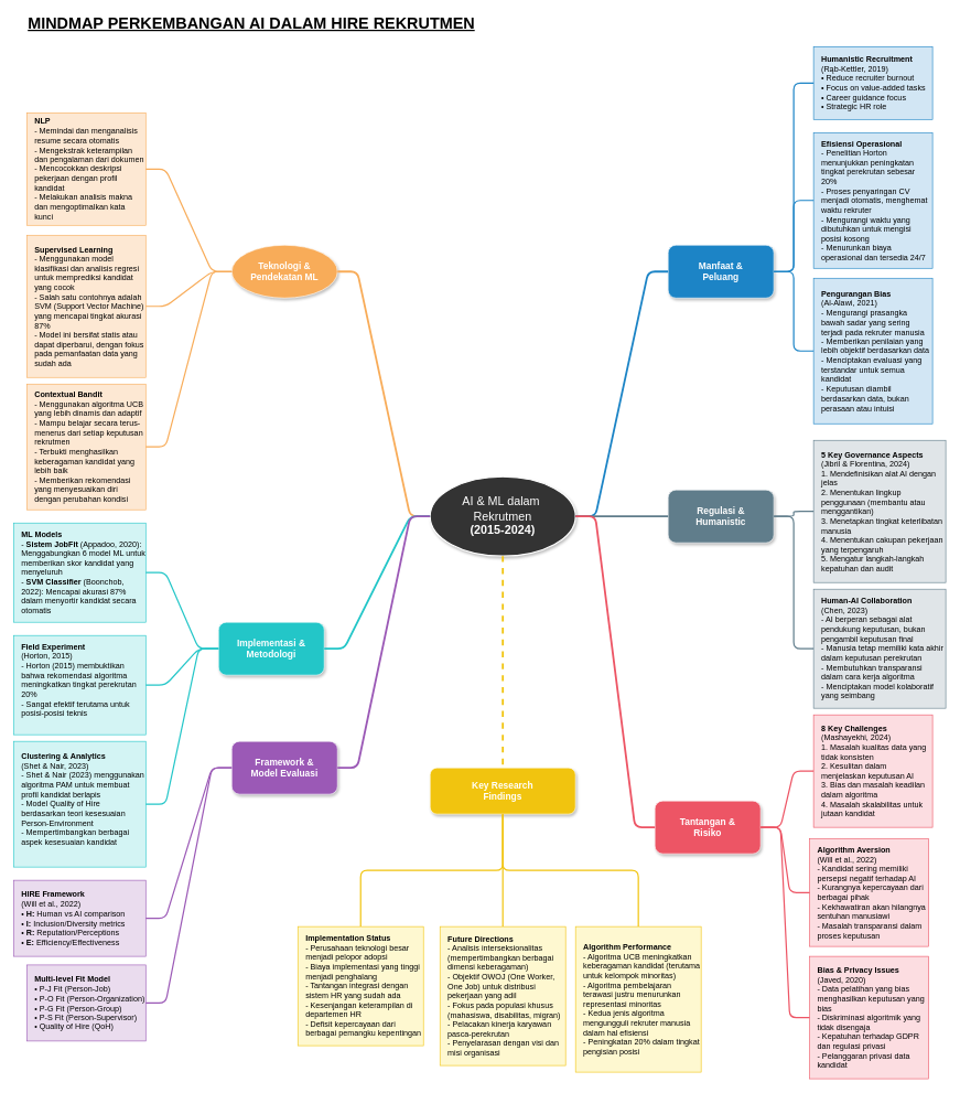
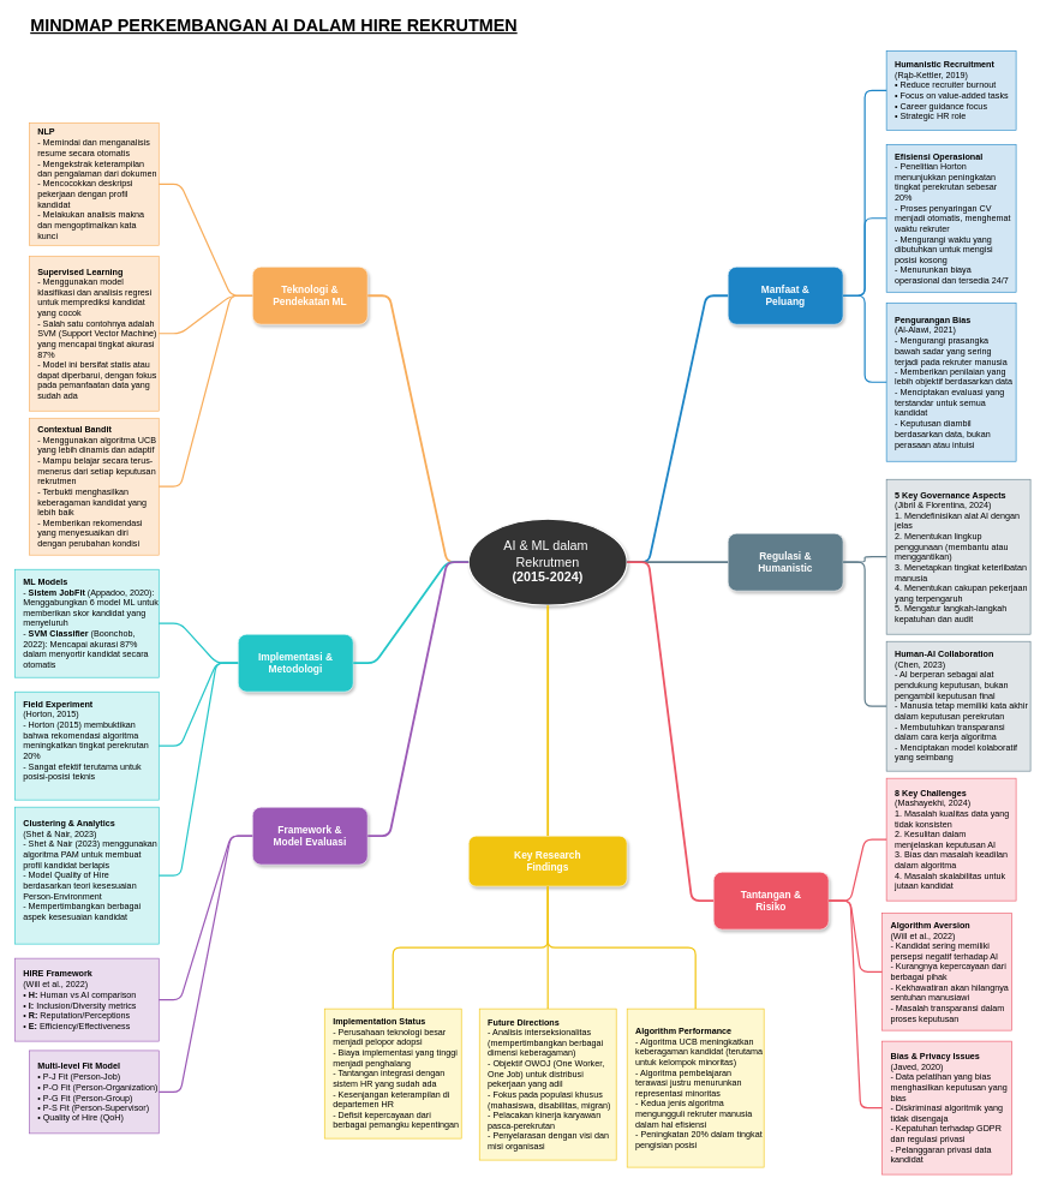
  <mxCell id="0" />
  <mxCell id="1" parent="0" />
  <mxCell id="2" value="AI &amp;amp; ML dalam&amp;nbsp;&lt;div&gt;Rekrutmen&lt;br&gt;&lt;b&gt;(2015-2024)&lt;/b&gt;&lt;/div&gt;" style="ellipse;whiteSpace=wrap;html=1;fillColor=#333333;strokeColor=#ffffff;strokeWidth=2;fontColor=#ffffff;fontSize=18;fontStyle=0;fontFamily=Arial;shadow=1;" vertex="1" parent="1"><mxGeometry x="650" y="720" width="220" height="120" as="geometry" /></mxCell>
- <mxCell id="3" value="&lt;b&gt;Teknologi &amp;amp;&lt;br&gt;Pendekatan ML&lt;/b&gt;" style="ellipse;whiteSpace=wrap;html=1;fillColor=#F8AC59;strokeColor=#ffffff;fontFamily=Arial;fontSize=14;fontColor=#FFFFFF;shadow=1;" vertex="1" parent="1"><mxGeometry x="350" y="370" width="160" height="80" as="geometry" /></mxCell>
+ <mxCell id="3" value="&lt;b&gt;Teknologi &amp;amp;&lt;br&gt;Pendekatan ML&lt;/b&gt;" style="rounded=1;whiteSpace=wrap;html=1;fillColor=#F8AC59;strokeColor=#ffffff;fontFamily=Arial;fontSize=14;fontColor=#FFFFFF;shadow=1;" vertex="1" parent="1"><mxGeometry x="350" y="370" width="160" height="80" as="geometry" /></mxCell>
  <mxCell id="4" style="edgeStyle=entityRelationEdgeStyle;endArrow=none;html=1;strokeWidth=3;strokeColor=#F8AC59;rounded=1;" edge="1" parent="1" source="2" target="3"><mxGeometry relative="1" as="geometry" /></mxCell>
  <mxCell id="5" value="&lt;div style=&quot;&quot;&gt;&lt;b&gt;Supervised Learning&lt;/b&gt;&lt;/div&gt;&lt;div style=&quot;&quot;&gt;- Menggunakan model klasifikasi dan analisis regresi untuk memprediksi kandidat yang cocok&lt;/div&gt;&lt;div style=&quot;&quot;&gt;- Salah satu contohnya adalah SVM (Support Vector Machine) yang mencapai tingkat akurasi 87%&lt;/div&gt;&lt;div style=&quot;&quot;&gt;- Model ini bersifat statis atau dapat diperbarui, dengan fokus pada pemanfaatan data yang sudah ada&lt;/div&gt;" style="rounded=0;whiteSpace=wrap;html=1;fillColor=#FDE8D3;strokeColor=#F8AC59;fontFamily=Arial;fontSize=12;align=left;spacingLeft=10;shadow=0;" vertex="1" parent="1"><mxGeometry x="40" y="355" width="180" height="215" as="geometry" /></mxCell>
  <mxCell id="6" style="edgeStyle=entityRelationEdgeStyle;endArrow=none;html=1;strokeWidth=2;strokeColor=#F8AC59;rounded=1;" edge="1" parent="1" source="3" target="5"><mxGeometry relative="1" as="geometry" /></mxCell>
  <mxCell id="7" value="&lt;b&gt;Contextual Bandit&lt;/b&gt;&lt;br&gt;&lt;div&gt;- Menggunakan algoritma UCB yang lebih dinamis dan adaptif&lt;/div&gt;&lt;div&gt;- Mampu belajar secara terus-menerus dari setiap keputusan rekrutmen&lt;/div&gt;&lt;div&gt;- Terbukti menghasilkan keberagaman kandidat yang lebih baik&lt;/div&gt;&lt;div&gt;- Memberikan rekomendasi yang menyesuaikan diri dengan perubahan kondisi&lt;/div&gt;" style="rounded=0;whiteSpace=wrap;html=1;fillColor=#FDE8D3;strokeColor=#F8AC59;fontFamily=Arial;fontSize=12;align=left;spacingLeft=10;" vertex="1" parent="1"><mxGeometry x="40" y="580" width="180" height="190" as="geometry" /></mxCell>
  <mxCell id="8" style="edgeStyle=entityRelationEdgeStyle;endArrow=none;html=1;strokeWidth=2;strokeColor=#F8AC59;rounded=1;" edge="1" parent="1" source="3" target="7"><mxGeometry relative="1" as="geometry" /></mxCell>
  <mxCell id="9" value="&lt;div&gt;&lt;b&gt;NLP&lt;/b&gt;&lt;/div&gt;&lt;div&gt;- Memindai dan menganalisis resume secara otomatis&lt;/div&gt;&lt;div&gt;- Mengekstrak keterampilan dan pengalaman dari dokumen&lt;/div&gt;&lt;div&gt;- Mencocokkan deskripsi pekerjaan dengan profil kandidat&lt;/div&gt;&lt;div&gt;- Melakukan analisis makna dan mengoptimalkan kata kunci&lt;/div&gt;" style="rounded=0;whiteSpace=wrap;html=1;fillColor=#FDE8D3;strokeColor=#F8AC59;fontFamily=Arial;fontSize=12;align=left;spacingLeft=10;" vertex="1" parent="1"><mxGeometry x="40" y="170" width="180" height="170" as="geometry" /></mxCell>
  <mxCell id="10" style="edgeStyle=entityRelationEdgeStyle;endArrow=none;html=1;strokeWidth=2;strokeColor=#F8AC59;rounded=1;" edge="1" parent="1" source="3" target="9"><mxGeometry relative="1" as="geometry" /></mxCell>
  <mxCell id="11" value="&lt;b&gt;Manfaat &amp;amp;&lt;br&gt;Peluang&lt;/b&gt;" style="rounded=1;whiteSpace=wrap;html=1;fillColor=#1C84C6;strokeColor=#ffffff;fontFamily=Arial;fontSize=14;fontColor=#FFFFFF;shadow=1;" vertex="1" parent="1"><mxGeometry x="1010" y="370" width="160" height="80" as="geometry" /></mxCell>
  <mxCell id="12" style="edgeStyle=entityRelationEdgeStyle;endArrow=none;html=1;strokeWidth=3;strokeColor=#1C84C6;rounded=1;" edge="1" parent="1" source="2" target="11"><mxGeometry relative="1" as="geometry" /></mxCell>
  <mxCell id="13" value="&lt;b&gt;Efisiensi Operasional&lt;/b&gt;&lt;br&gt;&lt;div&gt;- Penelitian Horton menunjukkan peningkatan tingkat perekrutan sebesar 20%&lt;/div&gt;&lt;div&gt;- Proses penyaringan CV menjadi otomatis, menghemat waktu rekruter&lt;/div&gt;&lt;div&gt;- Mengurangi waktu yang dibutuhkan untuk mengisi posisi kosong&lt;/div&gt;&lt;div&gt;- Menurunkan biaya operasional dan tersedia 24/7&lt;/div&gt;" style="rounded=0;whiteSpace=wrap;html=1;fillColor=#D2E6F4;strokeColor=#1C84C6;fontFamily=Arial;fontSize=12;align=left;spacingLeft=10;" vertex="1" parent="1"><mxGeometry x="1230" y="200" width="180" height="205" as="geometry" /></mxCell>
  <mxCell id="14" style="edgeStyle=entityRelationEdgeStyle;endArrow=none;html=1;strokeWidth=2;strokeColor=#1C84C6;rounded=1;" edge="1" parent="1" source="11" target="13"><mxGeometry relative="1" as="geometry" /></mxCell>
  <mxCell id="15" value="&lt;b&gt;Pengurangan Bias&lt;/b&gt;&lt;br&gt;(Al-Alawi, 2021)&lt;br&gt;&lt;div&gt;- Mengurangi prasangka bawah sadar yang sering terjadi pada rekruter manusia&lt;/div&gt;&lt;div&gt;- Memberikan penilaian yang lebih objektif berdasarkan data&lt;/div&gt;&lt;div&gt;- Menciptakan evaluasi yang terstandar untuk semua kandidat&lt;/div&gt;&lt;div&gt;- Keputusan diambil berdasarkan data, bukan perasaan atau intuisi&lt;/div&gt;" style="rounded=0;whiteSpace=wrap;html=1;fillColor=#D2E6F4;strokeColor=#1C84C6;fontFamily=Arial;fontSize=12;align=left;spacingLeft=10;" vertex="1" parent="1"><mxGeometry x="1230" y="420" width="180" height="220" as="geometry" /></mxCell>
  <mxCell id="16" style="edgeStyle=entityRelationEdgeStyle;endArrow=none;html=1;strokeWidth=2;strokeColor=#1C84C6;rounded=1;" edge="1" parent="1" source="11" target="15"><mxGeometry relative="1" as="geometry" /></mxCell>
  <mxCell id="17" value="&lt;b&gt;Humanistic Recruitment&lt;/b&gt;&lt;br&gt;(Rąb-Kettler, 2019)&lt;br&gt;• Reduce recruiter burnout&lt;br&gt;• Focus on value-added tasks&lt;br&gt;• Career guidance focus&lt;br&gt;• Strategic HR role" style="rounded=0;whiteSpace=wrap;html=1;fillColor=#D2E6F4;strokeColor=#1C84C6;fontFamily=Arial;fontSize=12;align=left;spacingLeft=10;" vertex="1" parent="1"><mxGeometry x="1230" y="70" width="180" height="110" as="geometry" /></mxCell>
  <mxCell id="18" style="edgeStyle=entityRelationEdgeStyle;endArrow=none;html=1;strokeWidth=2;strokeColor=#1C84C6;rounded=1;" edge="1" parent="1" source="11" target="17"><mxGeometry relative="1" as="geometry" /></mxCell>
- <mxCell id="19" value="&lt;b&gt;Implementasi &amp;amp;&lt;br&gt;Metodologi&lt;/b&gt;" style="rounded=1;whiteSpace=wrap;html=1;fillColor=#23C6C8;strokeColor=#ffffff;fontFamily=Arial;fontSize=14;fontColor=#FFFFFF;shadow=1;" vertex="1" parent="1"><mxGeometry x="330" y="940" width="160" height="80" as="geometry" /></mxCell>
+ <mxCell id="19" value="&lt;b&gt;Implementasi &amp;amp;&lt;br&gt;Metodologi&lt;/b&gt;" style="rounded=1;whiteSpace=wrap;html=1;fillColor=#23C6C8;strokeColor=#ffffff;fontFamily=Arial;fontSize=14;fontColor=#FFFFFF;shadow=1;" vertex="1" parent="1"><mxGeometry x="330" y="880" width="160" height="80" as="geometry" /></mxCell>
  <mxCell id="20" style="edgeStyle=entityRelationEdgeStyle;endArrow=none;html=1;strokeWidth=3;strokeColor=#23C6C8;rounded=1;" edge="1" parent="1" source="2" target="19"><mxGeometry relative="1" as="geometry" /></mxCell>
  <mxCell id="21" value="&lt;b&gt;Field Experiment&lt;/b&gt;&lt;br&gt;(Horton, 2015)&lt;br&gt;&lt;div&gt;- Horton (2015) membuktikan bahwa rekomendasi algoritma meningkatkan tingkat perekrutan 20%&lt;/div&gt;&lt;div&gt;- Sangat efektif terutama untuk posisi-posisi teknis&lt;/div&gt;&lt;div&gt;&lt;br&gt;&lt;/div&gt;" style="rounded=0;whiteSpace=wrap;html=1;fillColor=#D3F4F4;strokeColor=#23C6C8;fontFamily=Arial;fontSize=12;align=left;spacingLeft=10;" vertex="1" parent="1"><mxGeometry x="20" y="960" width="200" height="150" as="geometry" /></mxCell>
  <mxCell id="22" style="edgeStyle=entityRelationEdgeStyle;endArrow=none;html=1;strokeWidth=2;strokeColor=#23C6C8;rounded=1;" edge="1" parent="1" source="19" target="21"><mxGeometry relative="1" as="geometry" /></mxCell>
  <mxCell id="23" value="&lt;b&gt;ML Models&lt;/b&gt;&lt;br&gt;&lt;div&gt;- &lt;b&gt;Sistem JobFit&lt;/b&gt;&amp;nbsp;(Appadoo, 2020): Menggabungkan 6 model ML untuk memberikan skor kandidat yang menyeluruh&lt;/div&gt;&lt;div&gt;- &lt;b&gt;SVM Classifier&lt;/b&gt;&amp;nbsp;(Boonchob, 2022): Mencapai akurasi 87% dalam menyortir kandidat secara otomatis&lt;/div&gt;" style="rounded=0;whiteSpace=wrap;html=1;fillColor=#D3F4F4;strokeColor=#23C6C8;fontFamily=Arial;fontSize=12;align=left;spacingLeft=10;" vertex="1" parent="1"><mxGeometry x="20" y="790" width="200" height="150" as="geometry" /></mxCell>
  <mxCell id="24" style="edgeStyle=entityRelationEdgeStyle;endArrow=none;html=1;strokeWidth=2;strokeColor=#23C6C8;rounded=1;" edge="1" parent="1" source="19" target="23"><mxGeometry relative="1" as="geometry" /></mxCell>
  <mxCell id="25" value="&lt;b&gt;Clustering &amp;amp; Analytics&lt;/b&gt;&lt;br&gt;(Shet &amp;amp; Nair, 2023)&lt;br&gt;&lt;div&gt;- Shet &amp;amp; Nair (2023) menggunakan algoritma PAM untuk membuat profil kandidat berlapis&lt;/div&gt;&lt;div&gt;- Model Quality of Hire berdasarkan teori kesesuaian Person-Environment&lt;/div&gt;&lt;div&gt;- Mempertimbangkan berbagai aspek kesesuaian kandidat&lt;/div&gt;&lt;div&gt;&lt;br&gt;&lt;/div&gt;" style="rounded=0;whiteSpace=wrap;html=1;fillColor=#D3F4F4;strokeColor=#23C6C8;fontFamily=Arial;fontSize=12;align=left;spacingLeft=10;" vertex="1" parent="1"><mxGeometry x="20" y="1120" width="200" height="190" as="geometry" /></mxCell>
  <mxCell id="26" style="edgeStyle=entityRelationEdgeStyle;endArrow=none;html=1;strokeWidth=2;strokeColor=#23C6C8;rounded=1;" edge="1" parent="1" source="19" target="25"><mxGeometry relative="1" as="geometry" /></mxCell>
  <mxCell id="27" value="&lt;b&gt;Regulasi &amp;amp;&lt;br&gt;Humanistic&lt;/b&gt;" style="rounded=1;whiteSpace=wrap;html=1;fillColor=#607D8B;strokeColor=#ffffff;fontFamily=Arial;fontSize=14;fontColor=#FFFFFF;shadow=1;" vertex="1" parent="1"><mxGeometry x="1010" y="740" width="160" height="80" as="geometry" /></mxCell>
  <mxCell id="28" style="edgeStyle=entityRelationEdgeStyle;endArrow=none;html=1;strokeWidth=3;strokeColor=#607D8B;rounded=1;" edge="1" parent="1" source="2" target="27"><mxGeometry relative="1" as="geometry" /></mxCell>
  <mxCell id="29" value="&lt;b&gt;5 Key Governance Aspects&lt;/b&gt;&lt;br&gt;(Jibril &amp;amp; Florentina, 2024)&lt;br&gt;&lt;div&gt;1. Mendefinisikan alat AI dengan jelas&lt;/div&gt;&lt;div&gt;2. Menentukan lingkup penggunaan (membantu atau menggantikan)&lt;/div&gt;&lt;div&gt;3. Menetapkan tingkat keterlibatan manusia&lt;/div&gt;&lt;div&gt;4. Menentukan cakupan pekerjaan yang terpengaruh&lt;/div&gt;&lt;div&gt;5. Mengatur langkah-langkah kepatuhan dan audit&lt;/div&gt;" style="rounded=0;whiteSpace=wrap;html=1;fillColor=#E0E5E8;strokeColor=#607D8B;fontFamily=Arial;fontSize=12;align=left;spacingLeft=10;" vertex="1" parent="1"><mxGeometry x="1230" y="665" width="200" height="215" as="geometry" /></mxCell>
  <mxCell id="30" style="edgeStyle=entityRelationEdgeStyle;endArrow=none;html=1;strokeWidth=2;strokeColor=#607D8B;rounded=1;" edge="1" parent="1" source="27" target="29"><mxGeometry relative="1" as="geometry" /></mxCell>
  <mxCell id="31" value="&lt;b&gt;Human-AI Collaboration&lt;/b&gt;&lt;br&gt;(Chen, 2023)&lt;br&gt;&lt;div&gt;- AI berperan sebagai alat pendukung keputusan, bukan pengambil keputusan final&lt;/div&gt;&lt;div&gt;- Manusia tetap memiliki kata akhir dalam keputusan perekrutan&lt;/div&gt;&lt;div&gt;- Membutuhkan transparansi dalam cara kerja algoritma&lt;/div&gt;&lt;div&gt;- Menciptakan model kolaboratif yang seimbang&lt;/div&gt;" style="rounded=0;whiteSpace=wrap;html=1;fillColor=#E0E5E8;strokeColor=#607D8B;fontFamily=Arial;fontSize=12;align=left;spacingLeft=10;" vertex="1" parent="1"><mxGeometry x="1230" y="890" width="200" height="180" as="geometry" /></mxCell>
  <mxCell id="32" style="edgeStyle=entityRelationEdgeStyle;endArrow=none;html=1;strokeWidth=2;strokeColor=#607D8B;rounded=1;" edge="1" parent="1" source="27" target="31"><mxGeometry relative="1" as="geometry" /></mxCell>
  <mxCell id="33" value="&lt;b&gt;Framework &amp;amp;&lt;br&gt;Model Evaluasi&lt;/b&gt;" style="rounded=1;whiteSpace=wrap;html=1;fillColor=#9B59B6;strokeColor=#ffffff;fontFamily=Arial;fontSize=14;fontColor=#FFFFFF;shadow=1;" vertex="1" parent="1"><mxGeometry x="350" y="1120" width="160" height="80" as="geometry" /></mxCell>
  <mxCell id="34" style="edgeStyle=entityRelationEdgeStyle;endArrow=none;html=1;strokeWidth=3;strokeColor=#9B59B6;rounded=1;" edge="1" parent="1" source="2" target="33"><mxGeometry relative="1" as="geometry" /></mxCell>
  <mxCell id="35" value="&lt;b&gt;HIRE Framework&lt;/b&gt;&lt;br&gt;(Will et al., 2022)&lt;br&gt;• &lt;b&gt;H:&lt;/b&gt; Human vs AI comparison&lt;br&gt;• &lt;b&gt;I:&lt;/b&gt; Inclusion/Diversity metrics&lt;br&gt;• &lt;b&gt;R:&lt;/b&gt; Reputation/Perceptions&lt;br&gt;• &lt;b&gt;E:&lt;/b&gt; Efficiency/Effectiveness" style="rounded=0;whiteSpace=wrap;html=1;fillColor=#EADCEE;strokeColor=#9B59B6;fontFamily=Arial;fontSize=12;align=left;spacingLeft=10;" vertex="1" parent="1"><mxGeometry x="20" y="1330" width="200" height="115" as="geometry" /></mxCell>
  <mxCell id="36" style="edgeStyle=entityRelationEdgeStyle;endArrow=none;html=1;strokeWidth=2;strokeColor=#9B59B6;rounded=1;" edge="1" parent="1" source="33" target="35"><mxGeometry relative="1" as="geometry" /></mxCell>
  <mxCell id="37" value="&lt;b&gt;Multi-level Fit Model&lt;/b&gt;&lt;br&gt;• P-J Fit (Person-Job)&lt;br&gt;• P-O Fit (Person-Organization)&lt;br&gt;• P-G Fit (Person-Group)&lt;br&gt;• P-S Fit (Person-Supervisor)&lt;br&gt;• Quality of Hire (QoH)" style="rounded=0;whiteSpace=wrap;html=1;fillColor=#EADCEE;strokeColor=#9B59B6;fontFamily=Arial;fontSize=12;align=left;spacingLeft=10;" vertex="1" parent="1"><mxGeometry x="40" y="1458" width="180" height="115" as="geometry" /></mxCell>
  <mxCell id="38" style="edgeStyle=entityRelationEdgeStyle;endArrow=none;html=1;strokeWidth=2;strokeColor=#9B59B6;rounded=1;" edge="1" parent="1" source="33" target="37"><mxGeometry relative="1" as="geometry" /></mxCell>
  <mxCell id="39" value="&lt;b&gt;Tantangan &amp;amp;&lt;br&gt;Risiko&lt;/b&gt;" style="rounded=1;whiteSpace=wrap;html=1;fillColor=#ED5565;strokeColor=#ffffff;fontFamily=Arial;fontSize=14;fontColor=#FFFFFF;shadow=1;" vertex="1" parent="1"><mxGeometry x="990" y="1210" width="160" height="80" as="geometry" /></mxCell>
  <mxCell id="40" style="edgeStyle=entityRelationEdgeStyle;endArrow=none;html=1;strokeWidth=3;strokeColor=#ED5565;rounded=1;" edge="1" parent="1" source="2" target="39"><mxGeometry relative="1" as="geometry" /></mxCell>
  <mxCell id="41" value="&lt;b&gt;8 Key Challenges&lt;/b&gt;&lt;br&gt;(Mashayekhi, 2024)&lt;br&gt;&lt;div&gt;1. Masalah kualitas data yang tidak konsisten&lt;/div&gt;&lt;div&gt;2. Kesulitan dalam menjelaskan keputusan AI&lt;/div&gt;&lt;div&gt;3. Bias dan masalah keadilan dalam algoritma&lt;/div&gt;&lt;div&gt;4. Masalah skalabilitas untuk jutaan kandidat&lt;/div&gt;" style="rounded=0;whiteSpace=wrap;html=1;fillColor=#FCDDE1;strokeColor=#ED5565;fontFamily=Arial;fontSize=12;align=left;spacingLeft=10;" vertex="1" parent="1"><mxGeometry x="1230" y="1080" width="180" height="170" as="geometry" /></mxCell>
  <mxCell id="42" style="edgeStyle=entityRelationEdgeStyle;endArrow=none;html=1;strokeWidth=2;strokeColor=#ED5565;rounded=1;" edge="1" parent="1" source="39" target="41"><mxGeometry relative="1" as="geometry" /></mxCell>
  <mxCell id="43" value="&lt;b&gt;Algorithm Aversion&lt;/b&gt;&lt;br&gt;(Will et al., 2022)&lt;br&gt;&lt;div&gt;- Kandidat sering memiliki persepsi negatif terhadap AI&lt;/div&gt;&lt;div&gt;- Kurangnya kepercayaan dari berbagai pihak&lt;/div&gt;&lt;div&gt;- Kekhawatiran akan hilangnya sentuhan manusiawi&lt;/div&gt;&lt;div&gt;- Masalah transparansi dalam proses keputusan&lt;/div&gt;" style="rounded=0;whiteSpace=wrap;html=1;fillColor=#FCDDE1;strokeColor=#ED5565;fontFamily=Arial;fontSize=12;align=left;spacingLeft=10;" vertex="1" parent="1"><mxGeometry x="1224" y="1267.5" width="180" height="162.5" as="geometry" /></mxCell>
  <mxCell id="44" style="edgeStyle=entityRelationEdgeStyle;endArrow=none;html=1;strokeWidth=2;strokeColor=#ED5565;rounded=1;" edge="1" parent="1" source="39" target="43"><mxGeometry relative="1" as="geometry" /></mxCell>
  <mxCell id="45" value="&lt;b&gt;Bias &amp;amp; Privacy Issues&lt;/b&gt;&lt;br&gt;(Javed, 2020)&lt;br&gt;&lt;div&gt;- Data pelatihan yang bias menghasilkan keputusan yang bias&lt;/div&gt;&lt;div&gt;- Diskriminasi algoritmik yang tidak disengaja&lt;/div&gt;&lt;div&gt;- Kepatuhan terhadap GDPR dan regulasi privasi&lt;/div&gt;&lt;span style=&quot;background-color: transparent;&quot;&gt;- Pelanggaran privasi data kandidat&lt;/span&gt;" style="rounded=0;whiteSpace=wrap;html=1;fillColor=#FCDDE1;strokeColor=#ED5565;fontFamily=Arial;fontSize=12;align=left;spacingLeft=10;" vertex="1" parent="1"><mxGeometry x="1224" y="1445" width="180" height="185" as="geometry" /></mxCell>
  <mxCell id="46" style="edgeStyle=entityRelationEdgeStyle;endArrow=none;html=1;strokeWidth=2;strokeColor=#ED5565;rounded=1;" edge="1" parent="1" source="39" target="45"><mxGeometry relative="1" as="geometry" /></mxCell>
  <mxCell id="47" value="&lt;b&gt;Key Research&lt;br&gt;Findings&lt;/b&gt;" style="rounded=1;whiteSpace=wrap;html=1;fillColor=#F1C40F;strokeColor=#ffffff;fontFamily=Arial;fontSize=14;fontColor=#FFFFFF;shadow=1;" vertex="1" parent="1"><mxGeometry x="650" y="1160" width="220" height="70" as="geometry" /></mxCell>
- <mxCell id="48" style="edgeStyle=orthogonalEdgeStyle;endArrow=none;html=1;strokeWidth=3;strokeColor=#F1C40F;rounded=1;dashed=1;" edge="1" parent="1" source="2" target="47"><mxGeometry relative="1" as="geometry" /></mxCell>
+ <mxCell id="48" style="edgeStyle=orthogonalEdgeStyle;endArrow=none;html=1;strokeWidth=3;strokeColor=#F1C40F;rounded=1;" edge="1" parent="1" source="2" target="47"><mxGeometry relative="1" as="geometry" /></mxCell>
  <mxCell id="49" value="&lt;b&gt;Algorithm Performance&lt;/b&gt;&lt;br&gt;&lt;div&gt;- Algoritma UCB meningkatkan keberagaman kandidat (terutama untuk kelompok minoritas)&lt;/div&gt;&lt;div&gt;- Algoritma pembelajaran terawasi justru menurunkan representasi minoritas&lt;/div&gt;&lt;div&gt;- Kedua jenis algoritma mengungguli rekruter manusia dalam hal efisiensi&lt;/div&gt;&lt;div&gt;- Peningkatan 20% dalam tingkat pengisian posisi&lt;/div&gt;" style="rounded=0;whiteSpace=wrap;html=1;fillColor=#FEF8D0;strokeColor=#F1C40F;fontFamily=Arial;fontSize=12;align=left;spacingLeft=10;" vertex="1" parent="1"><mxGeometry x="870" y="1400" width="190" height="220" as="geometry" /></mxCell>
  <mxCell id="50" style="edgeStyle=orthogonalEdgeStyle;endArrow=none;html=1;strokeWidth=2;strokeColor=#F1C40F;rounded=1;exitX=0.5;exitY=1;exitDx=0;exitDy=0;" edge="1" parent="1" source="47" target="49"><mxGeometry relative="1" as="geometry" /></mxCell>
  <mxCell id="51" value="&lt;b&gt;Implementation Status&lt;/b&gt;&lt;br&gt;&lt;div&gt;- Perusahaan teknologi besar menjadi pelopor adopsi&lt;/div&gt;&lt;div&gt;- Biaya implementasi yang tinggi menjadi penghalang&lt;/div&gt;&lt;div&gt;- Tantangan integrasi dengan sistem HR yang sudah ada&lt;/div&gt;&lt;div&gt;- Kesenjangan keterampilan di departemen HR&lt;/div&gt;&lt;div&gt;- Defisit kepercayaan dari berbagai pemangku kepentingan&lt;/div&gt;" style="rounded=0;whiteSpace=wrap;html=1;fillColor=#FEF8D0;strokeColor=#F1C40F;fontFamily=Arial;fontSize=12;align=left;spacingLeft=10;" vertex="1" parent="1"><mxGeometry x="450" y="1400" width="190" height="180" as="geometry" /></mxCell>
  <mxCell id="52" style="edgeStyle=orthogonalEdgeStyle;endArrow=none;html=1;strokeWidth=2;strokeColor=#F1C40F;rounded=1;exitX=0.5;exitY=1;exitDx=0;exitDy=0;" edge="1" parent="1" source="47" target="51"><mxGeometry relative="1" as="geometry" /></mxCell>
  <mxCell id="53" value="&lt;b&gt;Future Directions&lt;/b&gt;&lt;br&gt;&lt;div&gt;- Analisis interseksionalitas (mempertimbangkan berbagai dimensi keberagaman)&lt;/div&gt;&lt;div&gt;- Objektif OWOJ (One Worker, One Job) untuk distribusi pekerjaan yang adil&lt;/div&gt;&lt;div&gt;- Fokus pada populasi khusus (mahasiswa, disabilitas, migran)&lt;/div&gt;&lt;div&gt;- Pelacakan kinerja karyawan pasca-perekrutan&lt;/div&gt;&lt;div&gt;- Penyelarasan dengan visi dan misi organisasi&lt;/div&gt;" style="rounded=0;whiteSpace=wrap;html=1;fillColor=#FEF8D0;strokeColor=#F1C40F;fontFamily=Arial;fontSize=12;align=left;spacingLeft=10;" vertex="1" parent="1"><mxGeometry x="665" y="1400" width="190" height="210" as="geometry" /></mxCell>
  <mxCell id="54" style="edgeStyle=orthogonalEdgeStyle;endArrow=none;html=1;strokeWidth=2;strokeColor=#F1C40F;rounded=1;exitX=0.5;exitY=1;exitDx=0;exitDy=0;" edge="1" parent="1" source="47" target="53"><mxGeometry relative="1" as="geometry" /></mxCell>
  <mxCell id="55" value="&lt;b&gt;&lt;font style=&quot;font-size: 24px;&quot;&gt;&lt;u&gt;MINDMAP PERKEMBANGAN AI DALAM HIRE REKRUTMEN&lt;/u&gt;&lt;/font&gt;&lt;/b&gt;" style="text;html=1;align=left;verticalAlign=middle;whiteSpace=wrap;rounded=0;" vertex="1" parent="1"><mxGeometry x="40" y="20" width="870" height="30" as="geometry" /></mxCell>
